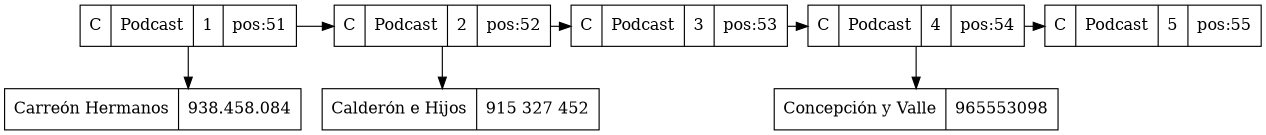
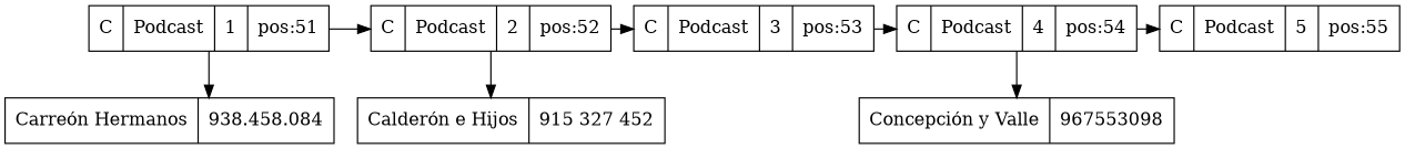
  digraph {
    splines=ortho
    node [shape=record]
    n1 [label="C|Podcast|1|pos:51"]
    n2 [label="C|Podcast|2|pos:52"]
    n3 [label="C|Podcast|3|pos:53"]
    n4 [label="C|Podcast|4|pos:54"]
    n5 [label="C|Podcast|5|pos:55"]
    n6 [label="Carreón Hermanos|938.458.084"]
    n7 [label="Calderón e Hijos|915 327 452"]
-   n8 [label="Concepción y Valle|965553098"]
+   n8 [label="Concepción y Valle|967553098"]
    subgraph sub_1 {
      rank=same
      n1
      n2
      n3
      n4
      n5
    }
    n1 -> n2
    n1 -> n6
    n2 -> n3
    n2 -> n7
    n3 -> n4
    n4 -> n5
    n4 -> n8
  }
